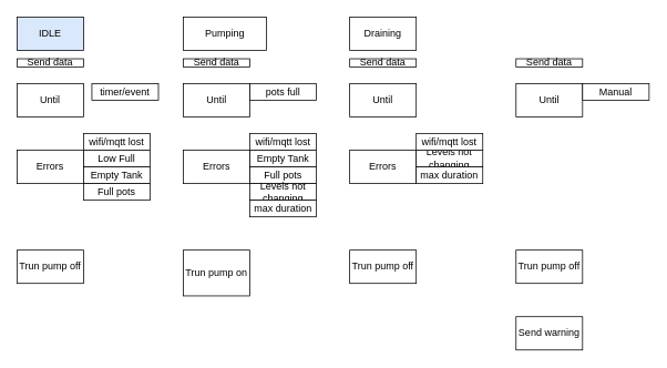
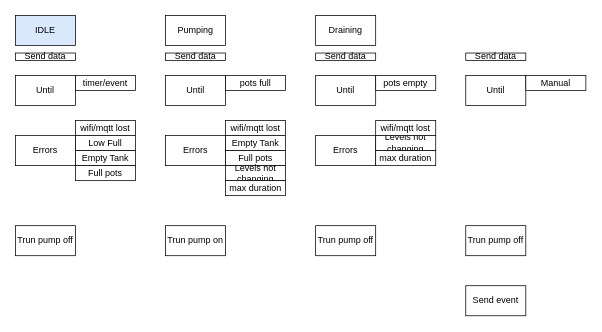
  <mxCell id="0" />
  <mxCell id="1" parent="0" />
  <mxCell id="2" value="Send data" style="rounded=0;whiteSpace=wrap;html=1;" vertex="1" parent="1"><mxGeometry x="20" y="70" width="80" height="10" as="geometry" /></mxCell>
  <mxCell id="3" value="Trun pump off" style="rounded=0;whiteSpace=wrap;html=1;" vertex="1" parent="1"><mxGeometry x="20" y="300" width="80" height="40" as="geometry" /></mxCell>
  <mxCell id="4" value="IDLE" style="rounded=0;whiteSpace=wrap;html=1;fillColor=#dae8fc;" vertex="1" parent="1"><mxGeometry x="20" y="20" width="80" height="40" as="geometry" /></mxCell>
- <mxCell id="5" value="Pumping" style="rounded=0;whiteSpace=wrap;html=1;" vertex="1" parent="1"><mxGeometry x="220" y="20" width="100" height="40" as="geometry" /></mxCell>
- <mxCell id="6" value="Trun pump on" style="rounded=0;whiteSpace=wrap;html=1;" vertex="1" parent="1"><mxGeometry x="220" y="300" width="80" height="55" as="geometry" /></mxCell>
+ <mxCell id="5" value="Pumping" style="rounded=0;whiteSpace=wrap;html=1;" vertex="1" parent="1"><mxGeometry x="220" y="20" width="80" height="40" as="geometry" /></mxCell>
+ <mxCell id="6" value="Trun pump on" style="rounded=0;whiteSpace=wrap;html=1;" vertex="1" parent="1"><mxGeometry x="220" y="300" width="80" height="40" as="geometry" /></mxCell>
  <mxCell id="7" value="Send data" style="rounded=0;whiteSpace=wrap;html=1;" vertex="1" parent="1"><mxGeometry x="220" y="70" width="80" height="10" as="geometry" /></mxCell>
  <mxCell id="8" value="Send data" style="rounded=0;whiteSpace=wrap;html=1;" vertex="1" parent="1"><mxGeometry x="620" y="70" width="80" height="10" as="geometry" /></mxCell>
  <mxCell id="9" value="Draining" style="rounded=0;whiteSpace=wrap;html=1;" vertex="1" parent="1"><mxGeometry x="420" y="20" width="80" height="40" as="geometry" /></mxCell>
  <mxCell id="10" value="Send data" style="rounded=0;whiteSpace=wrap;html=1;" vertex="1" parent="1"><mxGeometry x="420" y="70" width="80" height="10" as="geometry" /></mxCell>
  <mxCell id="11" value="Errors" style="rounded=0;whiteSpace=wrap;html=1;" vertex="1" parent="1"><mxGeometry x="20" y="180" width="80" height="40" as="geometry" /></mxCell>
  <mxCell id="12" value="Low Full" style="rounded=0;whiteSpace=wrap;html=1;" vertex="1" parent="1"><mxGeometry x="100" y="180" width="80" height="20" as="geometry" /></mxCell>
  <mxCell id="13" value="Empty Tank" style="rounded=0;whiteSpace=wrap;html=1;" vertex="1" parent="1"><mxGeometry x="100" y="200" width="80" height="20" as="geometry" /></mxCell>
  <mxCell id="14" value="Trun pump off" style="rounded=0;whiteSpace=wrap;html=1;" vertex="1" parent="1"><mxGeometry x="420" y="300" width="80" height="40" as="geometry" /></mxCell>
  <mxCell id="15" value="Trun pump off" style="rounded=0;whiteSpace=wrap;html=1;" vertex="1" parent="1"><mxGeometry x="620" y="300" width="80" height="40" as="geometry" /></mxCell>
  <mxCell id="16" value="Errors" style="rounded=0;whiteSpace=wrap;html=1;" vertex="1" parent="1"><mxGeometry x="220" y="180" width="80" height="40" as="geometry" /></mxCell>
  <mxCell id="17" value="Empty Tank" style="rounded=0;whiteSpace=wrap;html=1;" vertex="1" parent="1"><mxGeometry x="300" y="180" width="80" height="20" as="geometry" /></mxCell>
  <mxCell id="18" value="Full pots" style="rounded=0;whiteSpace=wrap;html=1;" vertex="1" parent="1"><mxGeometry x="100" y="220" width="80" height="20" as="geometry" /></mxCell>
  <mxCell id="19" value="Full pots" style="rounded=0;whiteSpace=wrap;html=1;" vertex="1" parent="1"><mxGeometry x="300" y="200" width="80" height="20" as="geometry" /></mxCell>
  <mxCell id="20" value="Levels not changing" style="rounded=0;whiteSpace=wrap;html=1;" vertex="1" parent="1"><mxGeometry x="300" y="220" width="80" height="20" as="geometry" /></mxCell>
  <mxCell id="21" value="Errors" style="rounded=0;whiteSpace=wrap;html=1;" vertex="1" parent="1"><mxGeometry x="420" y="180" width="80" height="40" as="geometry" /></mxCell>
  <mxCell id="22" value="Levels not changing" style="rounded=0;whiteSpace=wrap;html=1;" vertex="1" parent="1"><mxGeometry x="500" y="180" width="80" height="20" as="geometry" /></mxCell>
  <mxCell id="23" value="Until" style="rounded=0;whiteSpace=wrap;html=1;" vertex="1" parent="1"><mxGeometry x="20" y="100" width="80" height="40" as="geometry" /></mxCell>
  <mxCell id="24" value="Until" style="rounded=0;whiteSpace=wrap;html=1;" vertex="1" parent="1"><mxGeometry x="220" y="100" width="80" height="40" as="geometry" /></mxCell>
  <mxCell id="25" value="Until" style="rounded=0;whiteSpace=wrap;html=1;" vertex="1" parent="1"><mxGeometry x="420" y="100" width="80" height="40" as="geometry" /></mxCell>
  <mxCell id="26" value="Until" style="rounded=0;whiteSpace=wrap;html=1;" vertex="1" parent="1"><mxGeometry x="620" y="100" width="80" height="40" as="geometry" /></mxCell>
  <mxCell id="27" value="Manual" style="rounded=0;whiteSpace=wrap;html=1;" vertex="1" parent="1"><mxGeometry x="700" y="100" width="80" height="20" as="geometry" /></mxCell>
- <mxCell id="28" value="timer/event" style="rounded=0;whiteSpace=wrap;html=1;" vertex="1" parent="1"><mxGeometry x="110" y="100" width="80" height="20" as="geometry" /></mxCell>
+ <mxCell id="28" value="timer/event" style="rounded=0;whiteSpace=wrap;html=1;" vertex="1" parent="1"><mxGeometry x="100" y="100" width="80" height="20" as="geometry" /></mxCell>
  <mxCell id="29" value="pots full" style="rounded=0;whiteSpace=wrap;html=1;" vertex="1" parent="1"><mxGeometry x="300" y="100" width="80" height="20" as="geometry" /></mxCell>
+ <mxCell id="30" value="pots empty" style="rounded=0;whiteSpace=wrap;html=1;" vertex="1" parent="1"><mxGeometry x="500" y="100" width="80" height="20" as="geometry" /></mxCell>
  <mxCell id="31" value="max duration" style="rounded=0;whiteSpace=wrap;html=1;" vertex="1" parent="1"><mxGeometry x="300" y="240" width="80" height="20" as="geometry" /></mxCell>
  <mxCell id="32" value="max duration" style="rounded=0;whiteSpace=wrap;html=1;" vertex="1" parent="1"><mxGeometry x="500" y="200" width="80" height="20" as="geometry" /></mxCell>
  <mxCell id="33" value="wifi/mqtt lost" style="rounded=0;whiteSpace=wrap;html=1;" vertex="1" parent="1"><mxGeometry x="100" y="160" width="80" height="20" as="geometry" /></mxCell>
  <mxCell id="34" value="wifi/mqtt lost" style="rounded=0;whiteSpace=wrap;html=1;" vertex="1" parent="1"><mxGeometry x="300" y="160" width="80" height="20" as="geometry" /></mxCell>
  <mxCell id="35" value="wifi/mqtt lost" style="rounded=0;whiteSpace=wrap;html=1;" vertex="1" parent="1"><mxGeometry x="500" y="160" width="80" height="20" as="geometry" /></mxCell>
- <mxCell id="36" value="Send warning" style="rounded=0;whiteSpace=wrap;html=1;" vertex="1" parent="1"><mxGeometry x="620" y="380" width="80" height="40" as="geometry" /></mxCell>
+ <mxCell id="36" value="Send event" style="rounded=0;whiteSpace=wrap;html=1;" vertex="1" parent="1"><mxGeometry x="620" y="380" width="80" height="40" as="geometry" /></mxCell>
